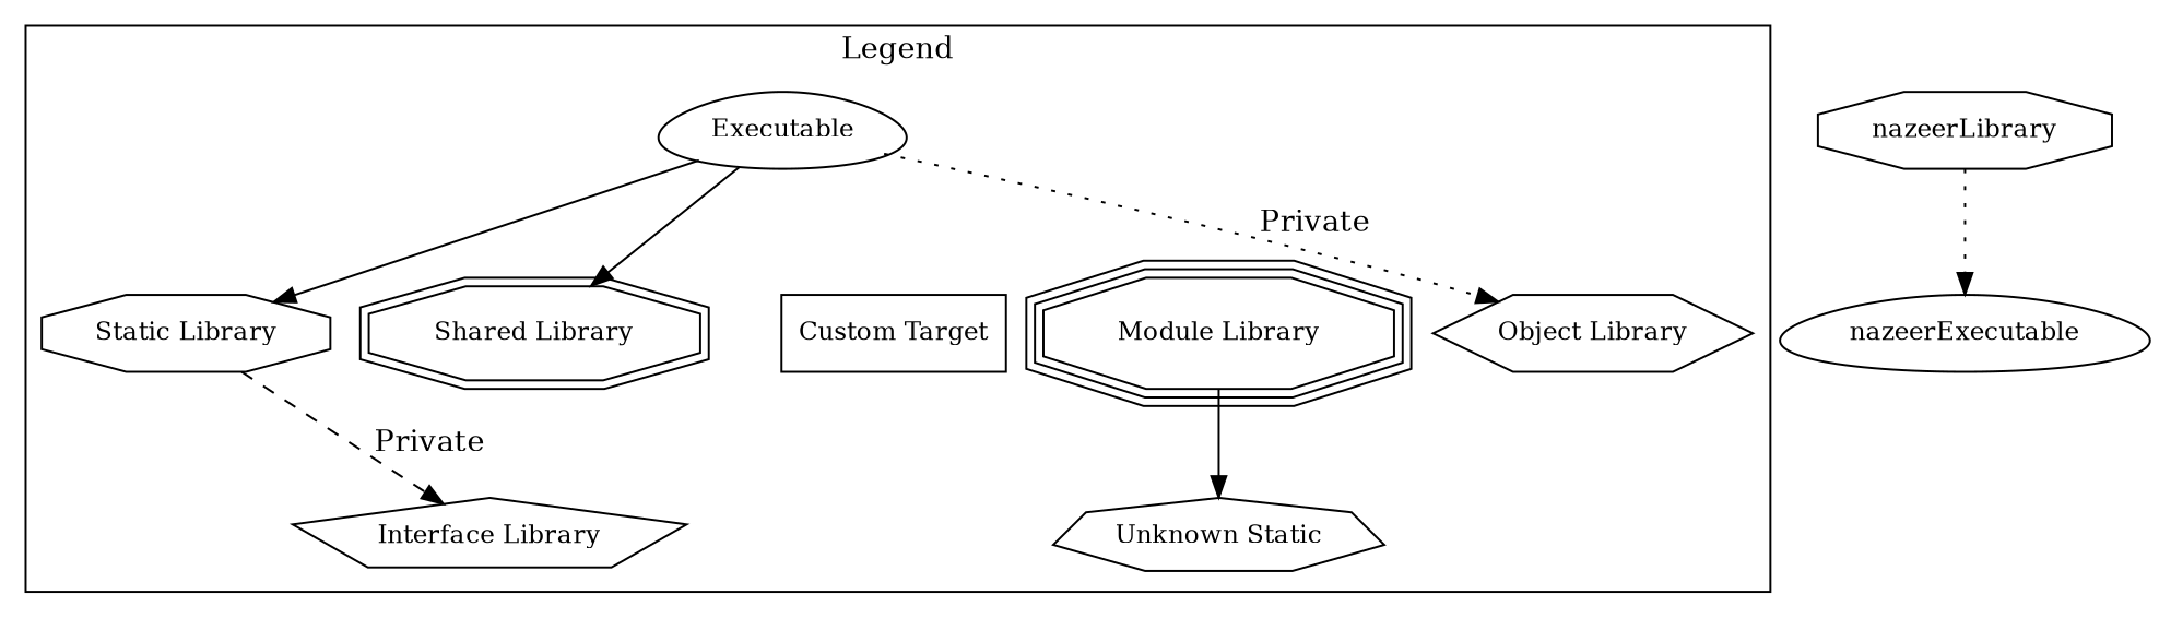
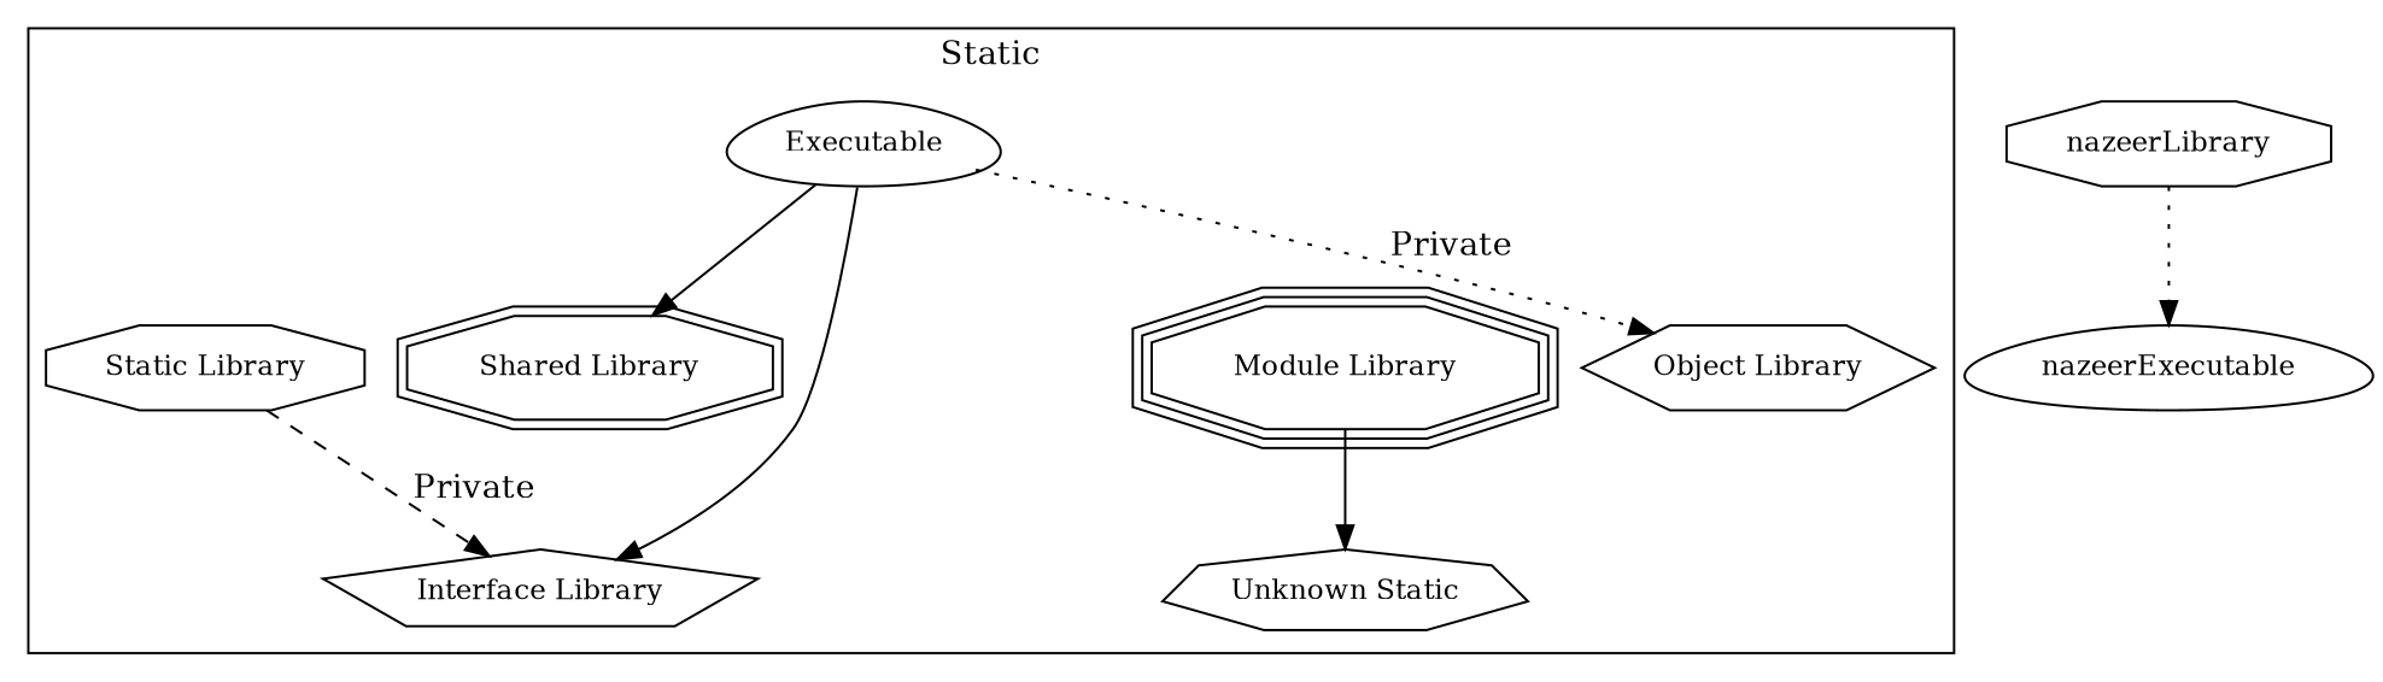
  digraph {
    node [fontsize=12 shape=egg]
    edge [style=solid]
    n1 [label=Executable]
    n2 [label="Static Library" shape=octagon]
    n3 [label="Shared Library" shape=doubleoctagon]
    n4 [label="Module Library" shape=tripleoctagon]
-   n5 [label="Custom Target" shape=box]
    n6 [label="Interface Library" shape=pentagon]
    n7 [label="Object Library" shape=hexagon]
    n8 [label="Unknown Static" shape=septagon]
    n9 [label=nazeerExecutable]
    n10 [label=nazeerLibrary shape=octagon]
    subgraph cluster_1 {
      color=black
-     label=Legend
+     label=Static
      n1
      n2
      n3
      n4
-     n5
      n6
      n7
      n8
    }
-   n1 -> n2
+   n1 -> n6
    n1 -> n3
    n1 -> n4 [style=invis]
-   n1 -> n5 [style=invis]
    n1 -> n7 [label=Private style=dotted]
    n2 -> n6 [label=Private style=dashed]
    n4 -> n8
    n10 -> n9 [style=dotted]
  }
